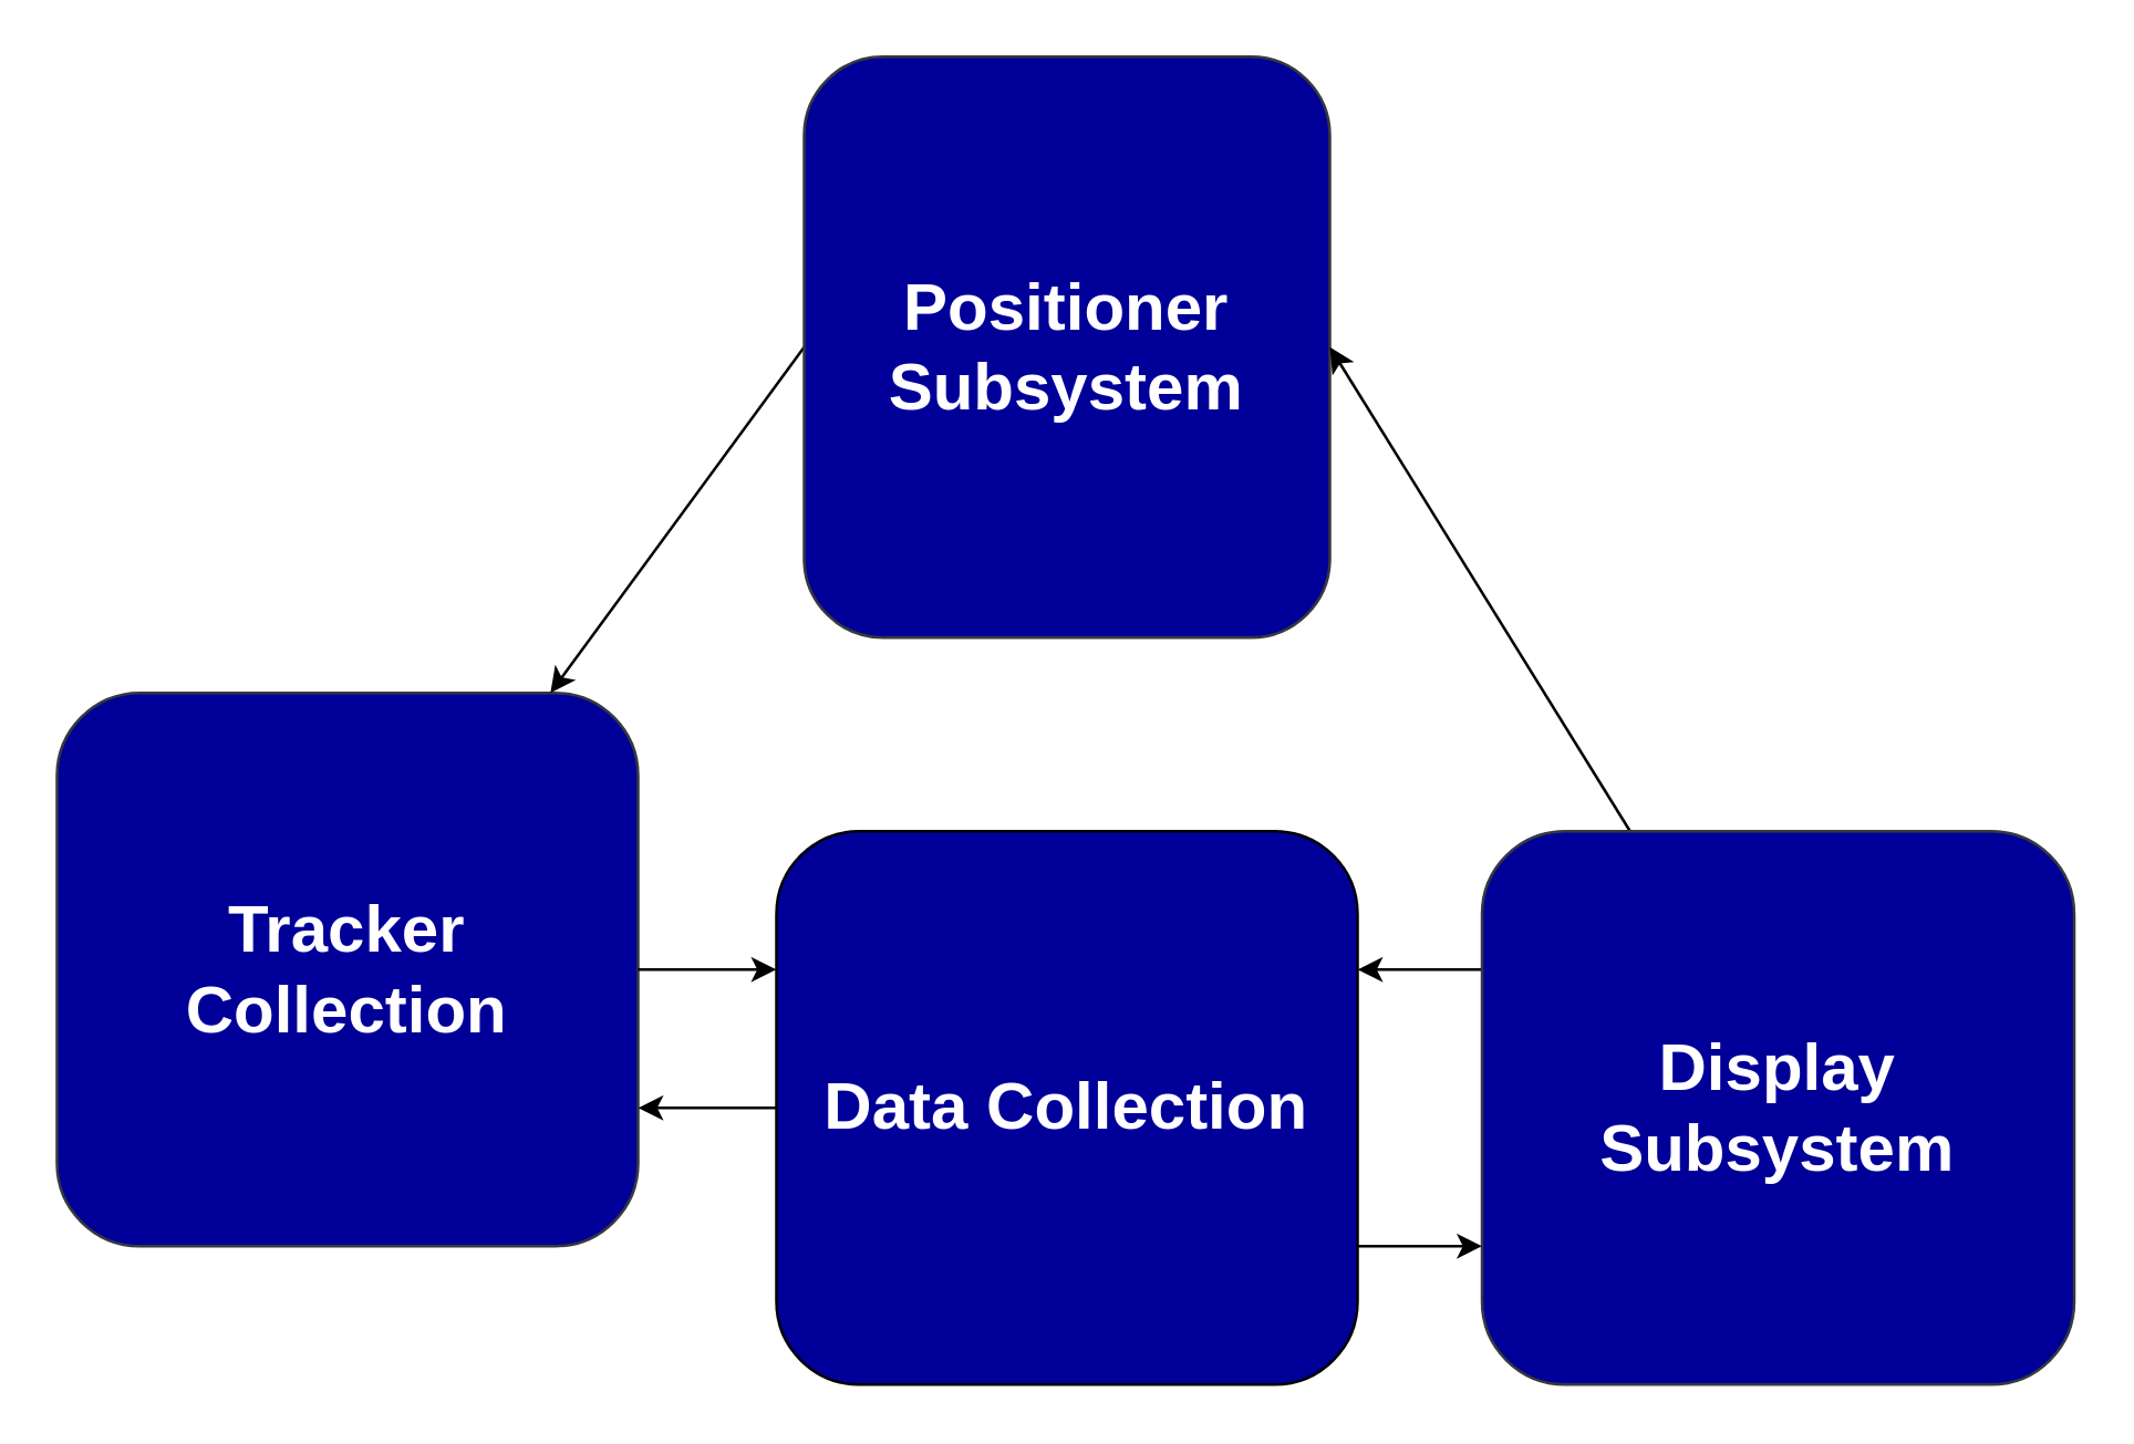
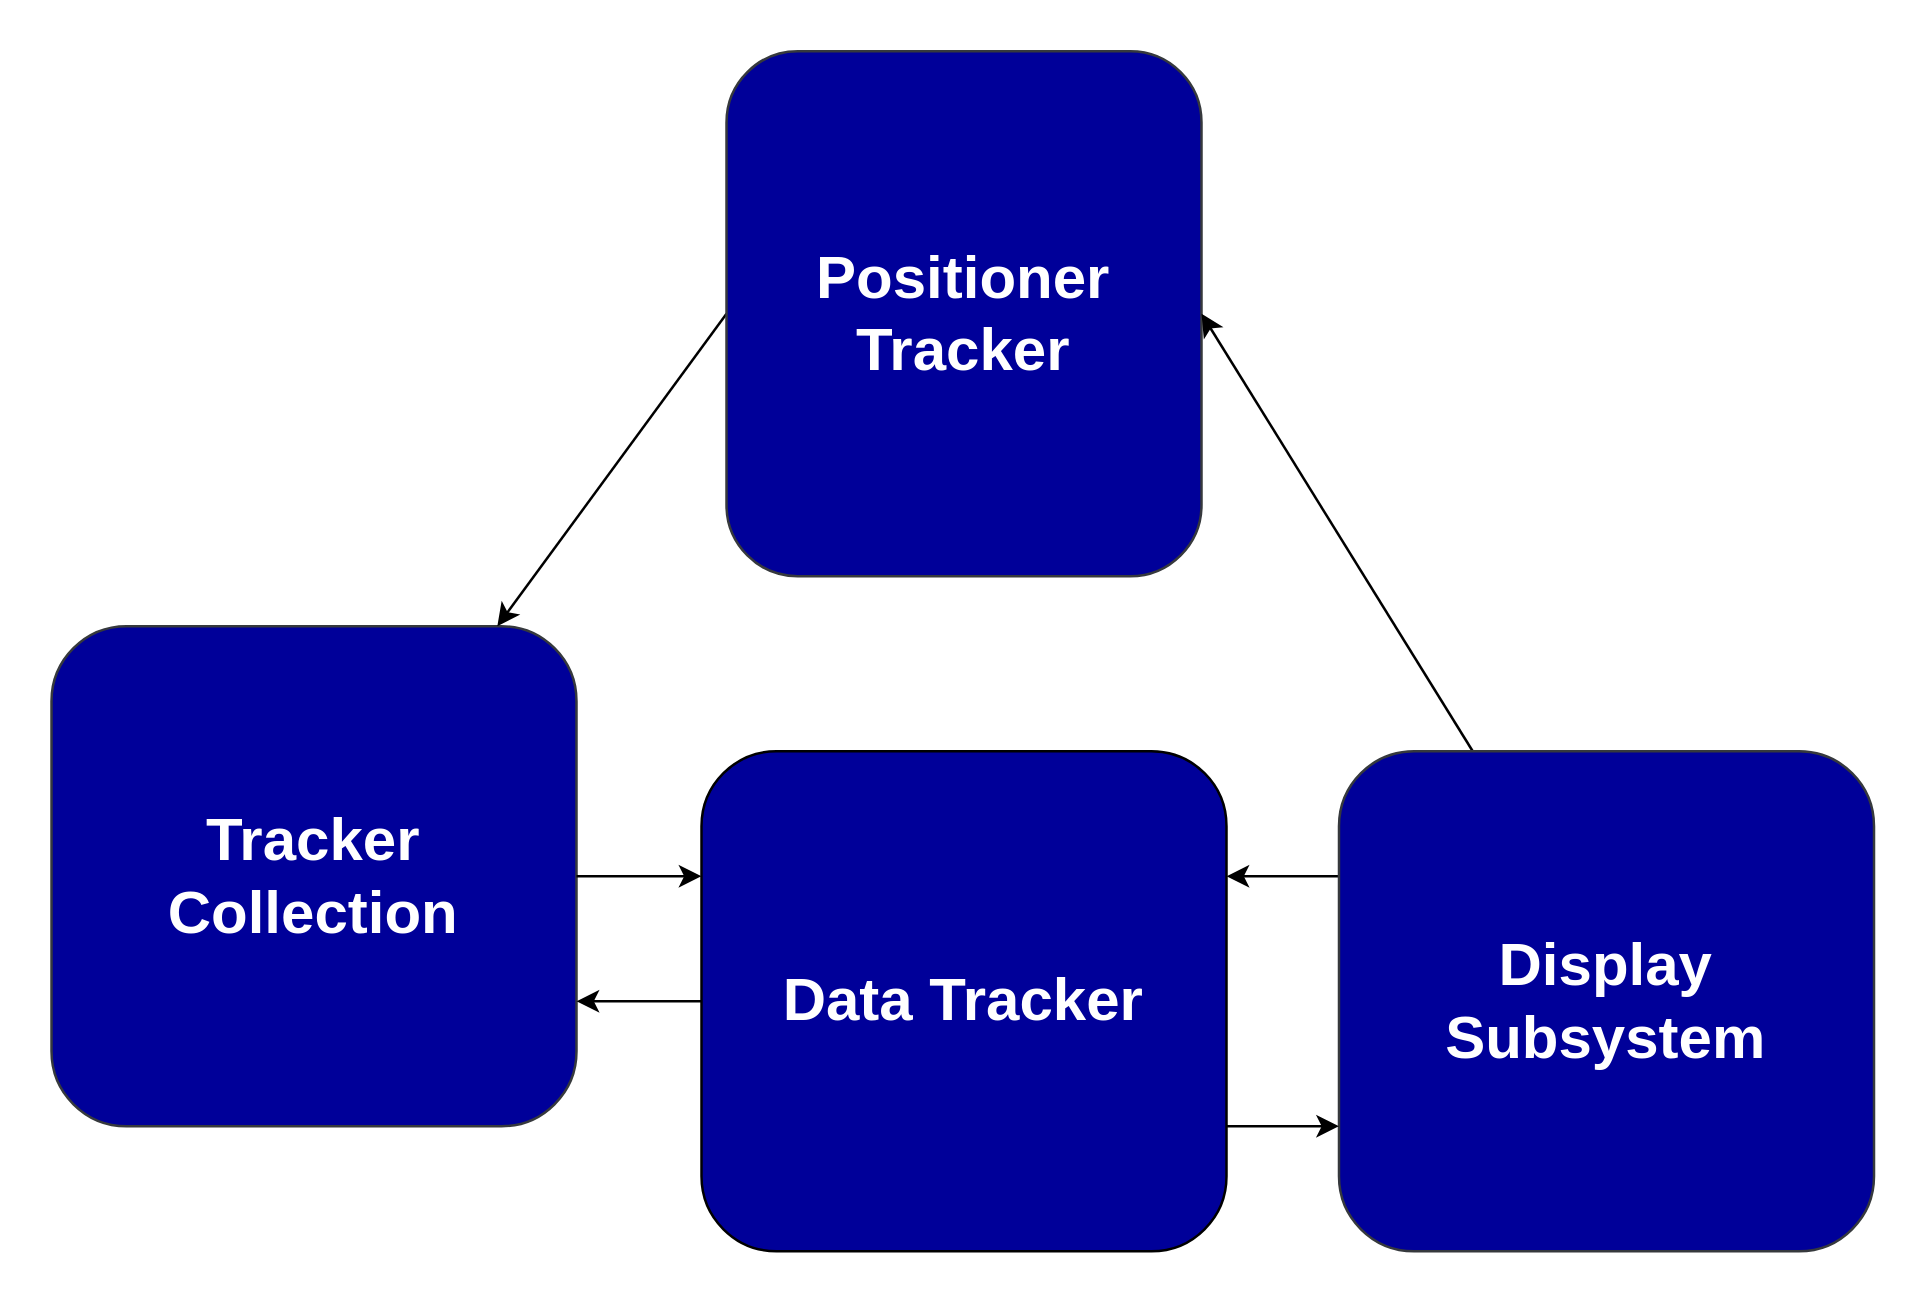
  <mxCell id="0" />
  <mxCell id="1" parent="0" />
  <mxCell id="2" value="&lt;h1&gt;&lt;font color=&quot;#ffffff&quot;&gt;Tracker Collection&lt;/font&gt;&lt;/h1&gt;" style="rounded=1;whiteSpace=wrap;html=1;hachureGap=4;fillColor=#000099;strokeColor=#36393d;" vertex="1" parent="1"><mxGeometry x="20" y="250" width="210" height="200" as="geometry" /></mxCell>
  <mxCell id="3" style="edgeStyle=none;rounded=0;orthogonalLoop=1;jettySize=auto;html=1;exitX=0;exitY=0.5;exitDx=0;exitDy=0;fontFamily=Helvetica;fontColor=#FFFFFF;" edge="1" parent="1" source="4" target="2"><mxGeometry relative="1" as="geometry" /></mxCell>
- <mxCell id="4" value="&lt;h1&gt;&lt;font color=&quot;#ffffff&quot;&gt;Positioner Subsystem&lt;/font&gt;&lt;/h1&gt;" style="rounded=1;whiteSpace=wrap;html=1;hachureGap=4;fillColor=#000099;strokeColor=#36393d;" vertex="1" parent="1"><mxGeometry x="290" width="190" height="210" as="geometry" y="20" /></mxCell>
+ <mxCell id="4" value="&lt;h1&gt;&lt;font color=&quot;#ffffff&quot;&gt;Positioner Tracker&lt;/font&gt;&lt;/h1&gt;" style="rounded=1;whiteSpace=wrap;html=1;hachureGap=4;fillColor=#000099;strokeColor=#36393d;" vertex="1" parent="1"><mxGeometry x="290" width="190" height="210" as="geometry" y="20" /></mxCell>
  <mxCell id="5" style="edgeStyle=none;rounded=0;orthogonalLoop=1;jettySize=auto;html=1;exitX=0;exitY=0.25;exitDx=0;exitDy=0;entryX=1;entryY=0.25;entryDx=0;entryDy=0;fontFamily=Helvetica;fontColor=#FFFFFF;" edge="1" parent="1" source="7" target="10"><mxGeometry relative="1" as="geometry" /></mxCell>
  <mxCell id="6" style="edgeStyle=none;rounded=0;orthogonalLoop=1;jettySize=auto;html=1;exitX=0.25;exitY=0;exitDx=0;exitDy=0;entryX=1;entryY=0.5;entryDx=0;entryDy=0;fontFamily=Helvetica;fontColor=#FFFFFF;" edge="1" parent="1" source="7" target="4"><mxGeometry relative="1" as="geometry" /></mxCell>
  <mxCell id="7" value="&lt;h1&gt;&lt;font color=&quot;#ffffff&quot;&gt;Display Subsystem&lt;/font&gt;&lt;/h1&gt;" style="rounded=1;whiteSpace=wrap;html=1;hachureGap=4;fillColor=#000099;strokeColor=#36393d;" vertex="1" parent="1"><mxGeometry x="535" y="300" width="214" height="200" as="geometry" /></mxCell>
  <mxCell id="8" style="edgeStyle=none;rounded=0;orthogonalLoop=1;jettySize=auto;html=1;exitX=1;exitY=0.75;exitDx=0;exitDy=0;entryX=0;entryY=0.75;entryDx=0;entryDy=0;fontFamily=Helvetica;fontColor=#FFFFFF;" edge="1" parent="1" source="10" target="7"><mxGeometry relative="1" as="geometry" /></mxCell>
  <mxCell id="9" style="edgeStyle=none;rounded=0;orthogonalLoop=1;jettySize=auto;html=1;exitX=0;exitY=0.5;exitDx=0;exitDy=0;entryX=1;entryY=0.75;entryDx=0;entryDy=0;fontFamily=Helvetica;fontColor=#FFFFFF;" edge="1" parent="1" source="10" target="2"><mxGeometry relative="1" as="geometry" /></mxCell>
- <mxCell id="10" value="&lt;h1&gt;&lt;font color=&quot;#ffffff&quot;&gt;Data Collection&lt;/font&gt;&lt;/h1&gt;" style="rounded=1;whiteSpace=wrap;html=1;fillColor=#000099;" vertex="1" parent="1"><mxGeometry x="280" y="300" width="210" height="200" as="geometry" /></mxCell>
+ <mxCell id="10" value="&lt;h1&gt;&lt;font color=&quot;#ffffff&quot;&gt;Data Tracker&lt;/font&gt;&lt;/h1&gt;" style="rounded=1;whiteSpace=wrap;html=1;fillColor=#000099;" vertex="1" parent="1"><mxGeometry x="280" y="300" width="210" height="200" as="geometry" /></mxCell>
  <mxCell id="11" value="" style="endArrow=classic;html=1;rounded=0;fontFamily=Helvetica;fontColor=#FFFFFF;entryX=0;entryY=0.25;entryDx=0;entryDy=0;exitX=1;exitY=0.5;exitDx=0;exitDy=0;" edge="1" parent="1" source="2" target="10"><mxGeometry width="50" height="50" relative="1" as="geometry"><mxPoint x="120" y="244" as="sourcePoint" /><mxPoint x="170" y="194" as="targetPoint" /></mxGeometry></mxCell>
